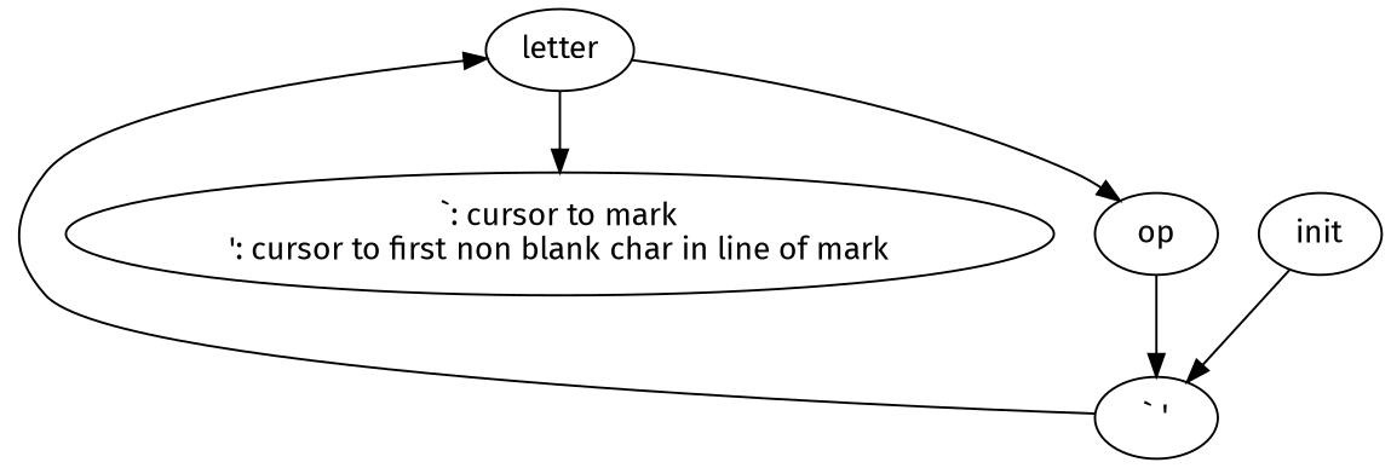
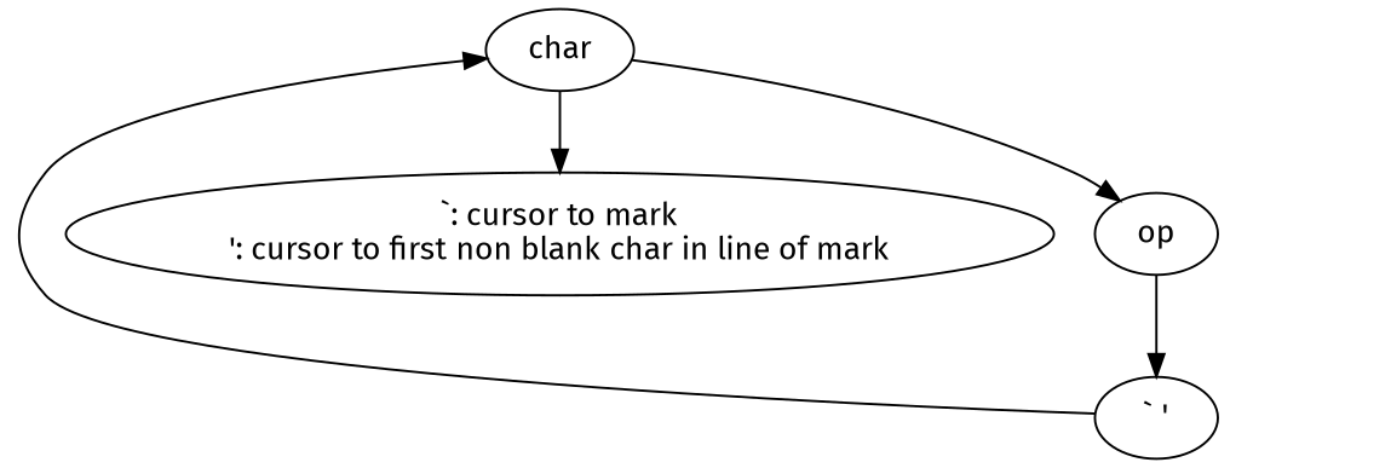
  digraph {
    fontname="Fira Sans"
    node [fontname="Fira Sans"]
    edge [fontname="Fira Sans"]
    n1 [label="`: cursor to mark\n': cursor to first non blank char in line of mark"]
-   n2 [label=init]
    n3 [label="` '"]
-   n4 [label=letter]
+   n4 [label=char]
    n5 [label=op]
-   n2 -> n3
    n3 -> n4
    n4 -> n1
    n4 -> n5
    n5 -> n3
  }
